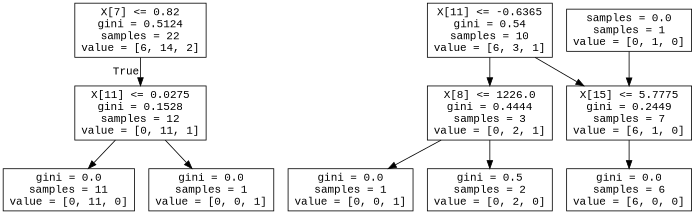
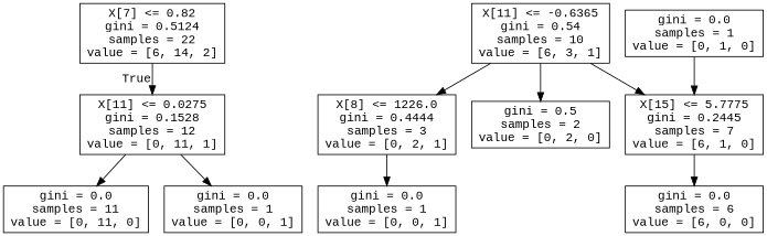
  digraph {
    fontname="Liberation Mono"
    node [fontname="Liberation Mono" shape=box]
    edge [fontname="Liberation Mono"]
    n1 [label="X[7] <= 0.82\ngini = 0.5124\nsamples = 22\nvalue = [6, 14, 2]"]
    n2 [label="X[11] <= 0.0275\ngini = 0.1528\nsamples = 12\nvalue = [0, 11, 1]"]
    n3 [label="gini = 0.0\nsamples = 11\nvalue = [0, 11, 0]"]
    n4 [label="gini = 0.0\nsamples = 1\nvalue = [0, 0, 1]"]
    n5 [label="X[11] <= -0.6365\ngini = 0.54\nsamples = 10\nvalue = [6, 3, 1]"]
    n6 [label="X[8] <= 1226.0\ngini = 0.4444\nsamples = 3\nvalue = [0, 2, 1]"]
-   n7 [label="X[15] <= 5.7775\ngini = 0.2449\nsamples = 7\nvalue = [6, 1, 0]"]
+   n7 [label="X[15] <= 5.7775\ngini = 0.2445\nsamples = 7\nvalue = [6, 1, 0]"]
    n8 [label="gini = 0.0\nsamples = 1\nvalue = [0, 0, 1]"]
    n9 [label="gini = 0.5\nsamples = 2\nvalue = [0, 2, 0]"]
    n10 [label="gini = 0.0\nsamples = 6\nvalue = [6, 0, 0]"]
-   n11 [label="samples = 0.0\nsamples = 1\nvalue = [0, 1, 0]"]
+   n11 [label="gini = 0.0\nsamples = 1\nvalue = [0, 1, 0]"]
    n1 -> n2 [headlabel=True labelangle=45 labeldistance=2.5]
    n2 -> n3
    n2 -> n4
    n5 -> n6
    n5 -> n7
    n6 -> n8
-   n6 -> n9
+   n5 -> n9
    n7 -> n10
    n11 -> n7
  }
